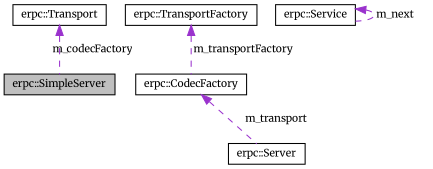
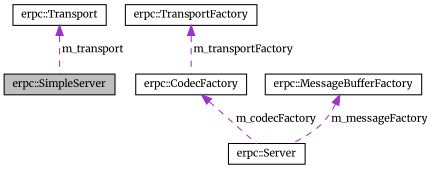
  digraph {
    fontname=Merriweather
    node [color=black fillcolor=white fontname=Merriweather fontsize=10 shape=record style=filled]
    edge [color=darkorchid3 dir=back fontname=Merriweather fontsize=10 labelfontname=Helvetica labelfontsize=10 style=dashed]
    n1 [fillcolor=grey75 fontcolor=black height=0.2 label="erpc::SimpleServer" width=0.4]
    n2 [height=0.2 label="erpc::Server" width=0.4]
    n3 [height=0.2 label="erpc::TransportFactory" width=0.4]
    n4 [height=0.2 label="erpc::CodecFactory" width=0.4]
-   n6 [height=0.2 label="erpc::Service" width=0.4]
+   n5 [height=0.2 label="erpc::MessageBufferFactory" width=0.4]
    n7 [height=0.2 label="erpc::Transport" width=0.4]
    n3 -> n4 [label=" m_transportFactory"]
-   n4 -> n2 [label=" m_transport"]
-   n6 -> n6 [label=" m_next"]
-   n7 -> n1 [label=" m_codecFactory"]
+   n4 -> n2 [label=" m_codecFactory"]
+   n5 -> n2 [label=" m_messageFactory"]
+   n7 -> n1 [label=" m_transport"]
  }
